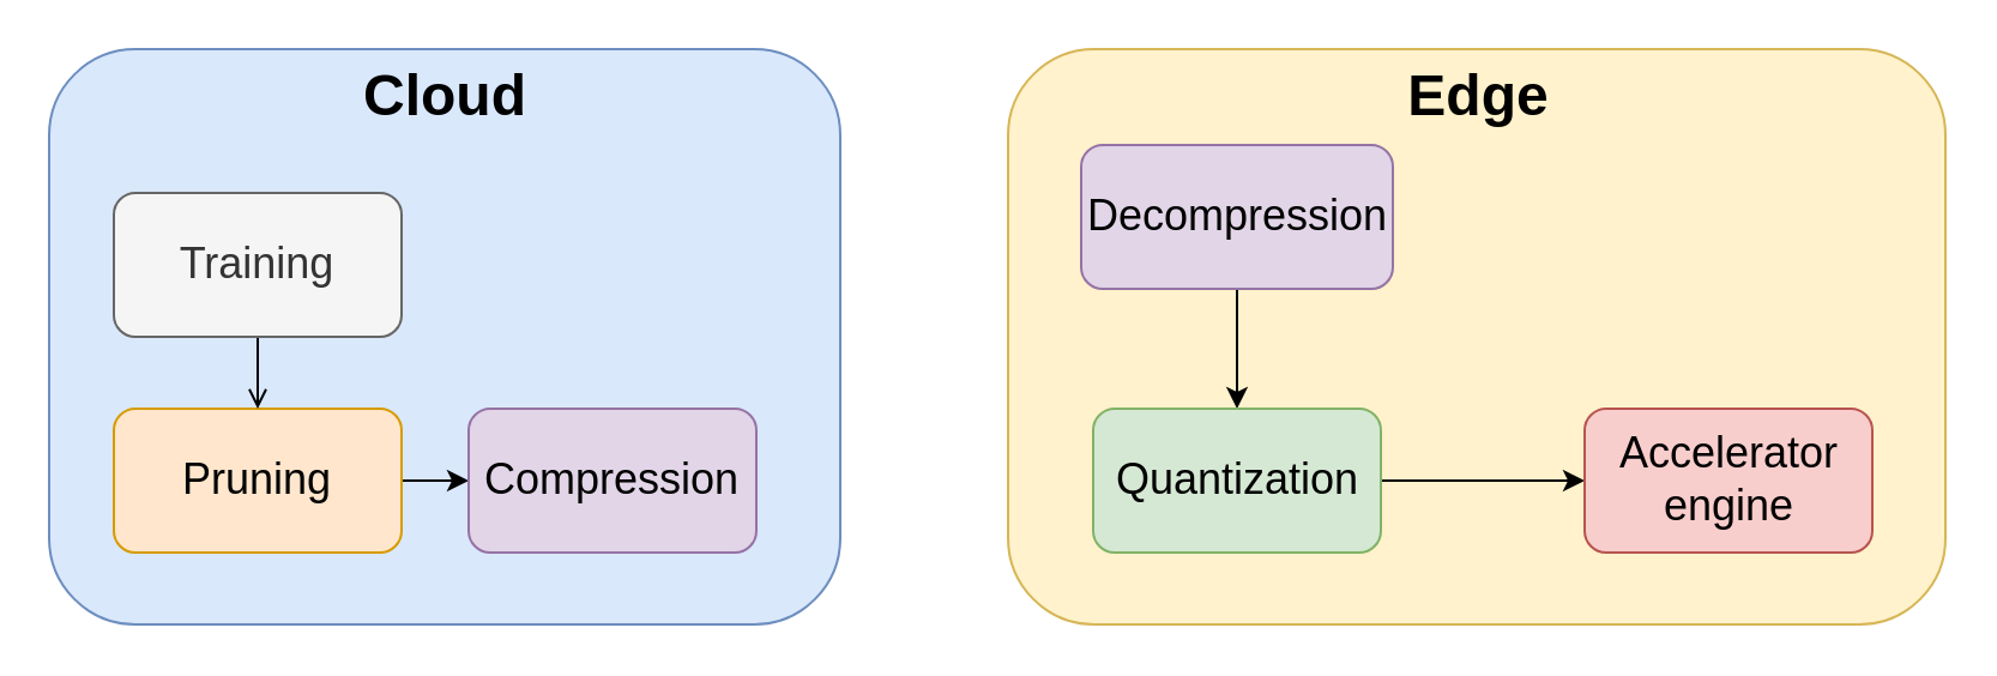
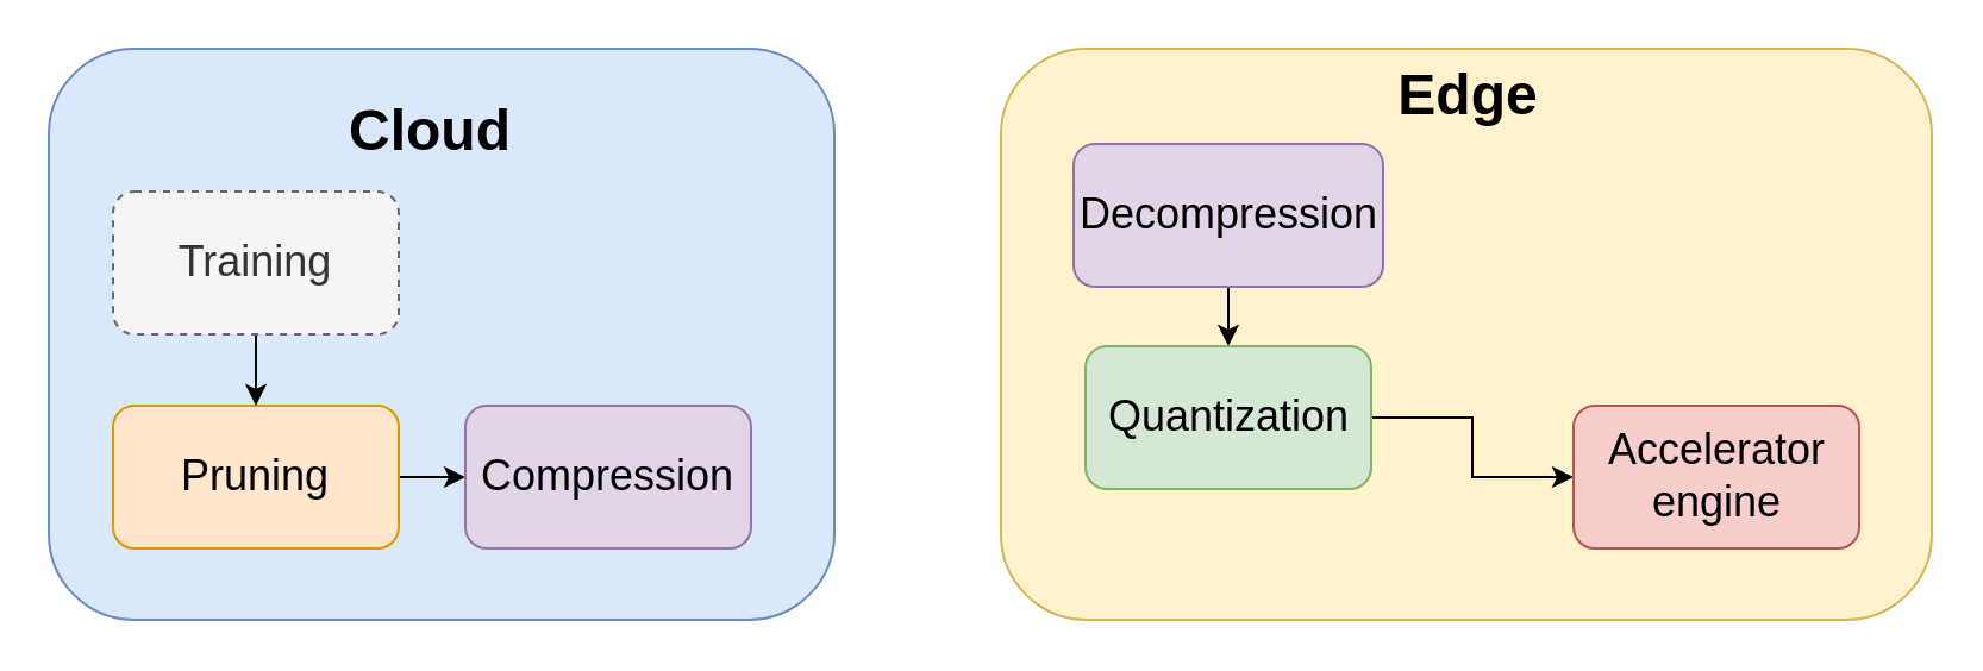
  <mxCell id="0" />
  <mxCell id="1" parent="0" />
  <mxCell id="2" value="" style="rounded=1;whiteSpace=wrap;html=1;fillColor=#dae8fc;strokeColor=#6c8ebf;" vertex="1" parent="1"><mxGeometry x="20" y="20" width="330" height="240" as="geometry" /></mxCell>
  <mxCell id="3" style="edgeStyle=orthogonalEdgeStyle;rounded=0;orthogonalLoop=1;jettySize=auto;html=1;fontSize=18;" edge="1" parent="1" source="4" target="8"><mxGeometry relative="1" as="geometry" /></mxCell>
  <mxCell id="4" value="&lt;font style=&quot;font-size: 18px;&quot;&gt;Pruning&lt;/font&gt;" style="rounded=1;whiteSpace=wrap;html=1;fillColor=#ffe6cc;strokeColor=#d79b00;" vertex="1" parent="1"><mxGeometry x="47" y="170" width="120" height="60" as="geometry" /></mxCell>
  <mxCell id="5" value="" style="rounded=1;whiteSpace=wrap;html=1;fillColor=#fff2cc;strokeColor=#d6b656;" vertex="1" parent="1"><mxGeometry x="420" y="20" width="391" height="240" as="geometry" /></mxCell>
- <mxCell id="6" value="&lt;font size=&quot;1&quot; style=&quot;&quot;&gt;&lt;b style=&quot;font-size: 24px;&quot;&gt;Cloud&lt;/b&gt;&lt;/font&gt;" style="text;html=1;align=center;verticalAlign=middle;resizable=0;points=[];autosize=1;strokeColor=none;fillColor=none;" vertex="1" parent="1"><mxGeometry x="145" y="30" width="80" height="20" as="geometry" /></mxCell>
+ <mxCell id="6" value="&lt;font size=&quot;1&quot; style=&quot;&quot;&gt;&lt;b style=&quot;font-size: 24px;&quot;&gt;Cloud&lt;/b&gt;&lt;/font&gt;" style="text;html=1;align=center;verticalAlign=middle;resizable=0;points=[];autosize=1;strokeColor=none;fillColor=none;" vertex="1" parent="1"><mxGeometry x="140" y="45" width="80" height="20" as="geometry" /></mxCell>
  <mxCell id="7" value="&lt;font size=&quot;1&quot; style=&quot;&quot;&gt;&lt;b style=&quot;font-size: 24px;&quot;&gt;Edge&lt;/b&gt;&lt;/font&gt;" style="text;html=1;align=center;verticalAlign=middle;resizable=0;points=[];autosize=1;strokeColor=none;fillColor=none;" vertex="1" parent="1"><mxGeometry x="580.5" y="30" width="70" height="20" as="geometry" /></mxCell>
  <mxCell id="8" value="&lt;font style=&quot;font-size: 18px;&quot;&gt;Compression&lt;/font&gt;" style="rounded=1;whiteSpace=wrap;html=1;fillColor=#e1d5e7;strokeColor=#9673a6;" vertex="1" parent="1"><mxGeometry x="195" y="170" width="120" height="60" as="geometry" /></mxCell>
- <mxCell id="9" style="edgeStyle=orthogonalEdgeStyle;rounded=0;orthogonalLoop=1;jettySize=auto;html=1;entryX=0.5;entryY=0;entryDx=0;entryDy=0;fontSize=18;endArrow=open;" edge="1" parent="1" source="10" target="4"><mxGeometry relative="1" as="geometry" /></mxCell>
- <mxCell id="10" value="&lt;font style=&quot;font-size: 18px;&quot;&gt;Training&lt;/font&gt;" style="rounded=1;whiteSpace=wrap;html=1;fillColor=#f5f5f5;fontColor=#333333;strokeColor=#666666;" vertex="1" parent="1"><mxGeometry x="47" y="80" width="120" height="60" as="geometry" /></mxCell>
+ <mxCell id="9" style="edgeStyle=orthogonalEdgeStyle;rounded=0;orthogonalLoop=1;jettySize=auto;html=1;entryX=0.5;entryY=0;entryDx=0;entryDy=0;fontSize=18;" edge="1" parent="1" source="10" target="4"><mxGeometry relative="1" as="geometry" /></mxCell>
+ <mxCell id="10" value="&lt;font style=&quot;font-size: 18px;&quot;&gt;Training&lt;/font&gt;" style="rounded=1;whiteSpace=wrap;html=1;fillColor=#f5f5f5;fontColor=#333333;strokeColor=#666666;dashed=1;" vertex="1" parent="1"><mxGeometry x="47" y="80" width="120" height="60" as="geometry" /></mxCell>
  <mxCell id="11" style="edgeStyle=orthogonalEdgeStyle;rounded=0;orthogonalLoop=1;jettySize=auto;html=1;entryX=0.5;entryY=0;entryDx=0;entryDy=0;fontSize=18;" edge="1" parent="1" source="12" target="14"><mxGeometry relative="1" as="geometry" /></mxCell>
  <mxCell id="12" value="&lt;font style=&quot;font-size: 18px;&quot;&gt;Decompression&lt;/font&gt;" style="rounded=1;whiteSpace=wrap;html=1;fillColor=#e1d5e7;strokeColor=#9673a6;" vertex="1" parent="1"><mxGeometry x="450.5" y="60" width="130" height="60" as="geometry" /></mxCell>
  <mxCell id="13" style="edgeStyle=orthogonalEdgeStyle;rounded=0;orthogonalLoop=1;jettySize=auto;html=1;fontSize=18;" edge="1" parent="1" source="14" target="15"><mxGeometry relative="1" as="geometry" /></mxCell>
- <mxCell id="14" value="&lt;font style=&quot;font-size: 18px;&quot;&gt;Quantization&lt;/font&gt;" style="rounded=1;whiteSpace=wrap;html=1;fillColor=#d5e8d4;strokeColor=#82b366;" vertex="1" parent="1"><mxGeometry x="455.5" y="170" width="120" height="60" as="geometry" /></mxCell>
+ <mxCell id="14" value="&lt;font style=&quot;font-size: 18px;&quot;&gt;Quantization&lt;/font&gt;" style="rounded=1;whiteSpace=wrap;html=1;fillColor=#d5e8d4;strokeColor=#82b366;" vertex="1" parent="1"><mxGeometry x="455.5" y="145" width="120" height="60" as="geometry" /></mxCell>
  <mxCell id="15" value="&lt;font style=&quot;font-size: 18px;&quot;&gt;Accelerator&lt;br&gt;engine&lt;br&gt;&lt;/font&gt;" style="rounded=1;whiteSpace=wrap;html=1;fillColor=#f8cecc;strokeColor=#b85450;" vertex="1" parent="1"><mxGeometry x="660.5" y="170" width="120" height="60" as="geometry" /></mxCell>
